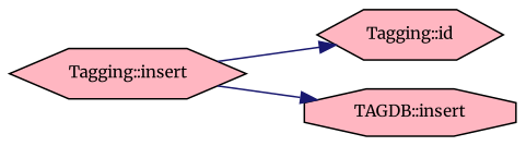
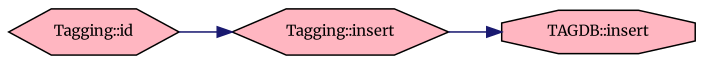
  digraph {
    fontname=Merriweather
    rankdir=LR
    node [color=black fillcolor=lightpink fontname=Merriweather fontsize=10 shape=hexagon style=filled]
    edge [color=midnightblue fontname=Merriweather fontsize=10 labelfontname=Helvetica labelfontsize=10 style=solid]
    n1 [fontcolor=black height=0.2 label="Tagging::insert" width=0.4]
    n2 [height=0.2 label="Tagging::id" width=0.4]
    n3 [height=0.2 label="TAGDB::insert" shape=octagon width=0.4]
-   n1 -> n2
+   n2 -> n1
    n1 -> n3
  }
